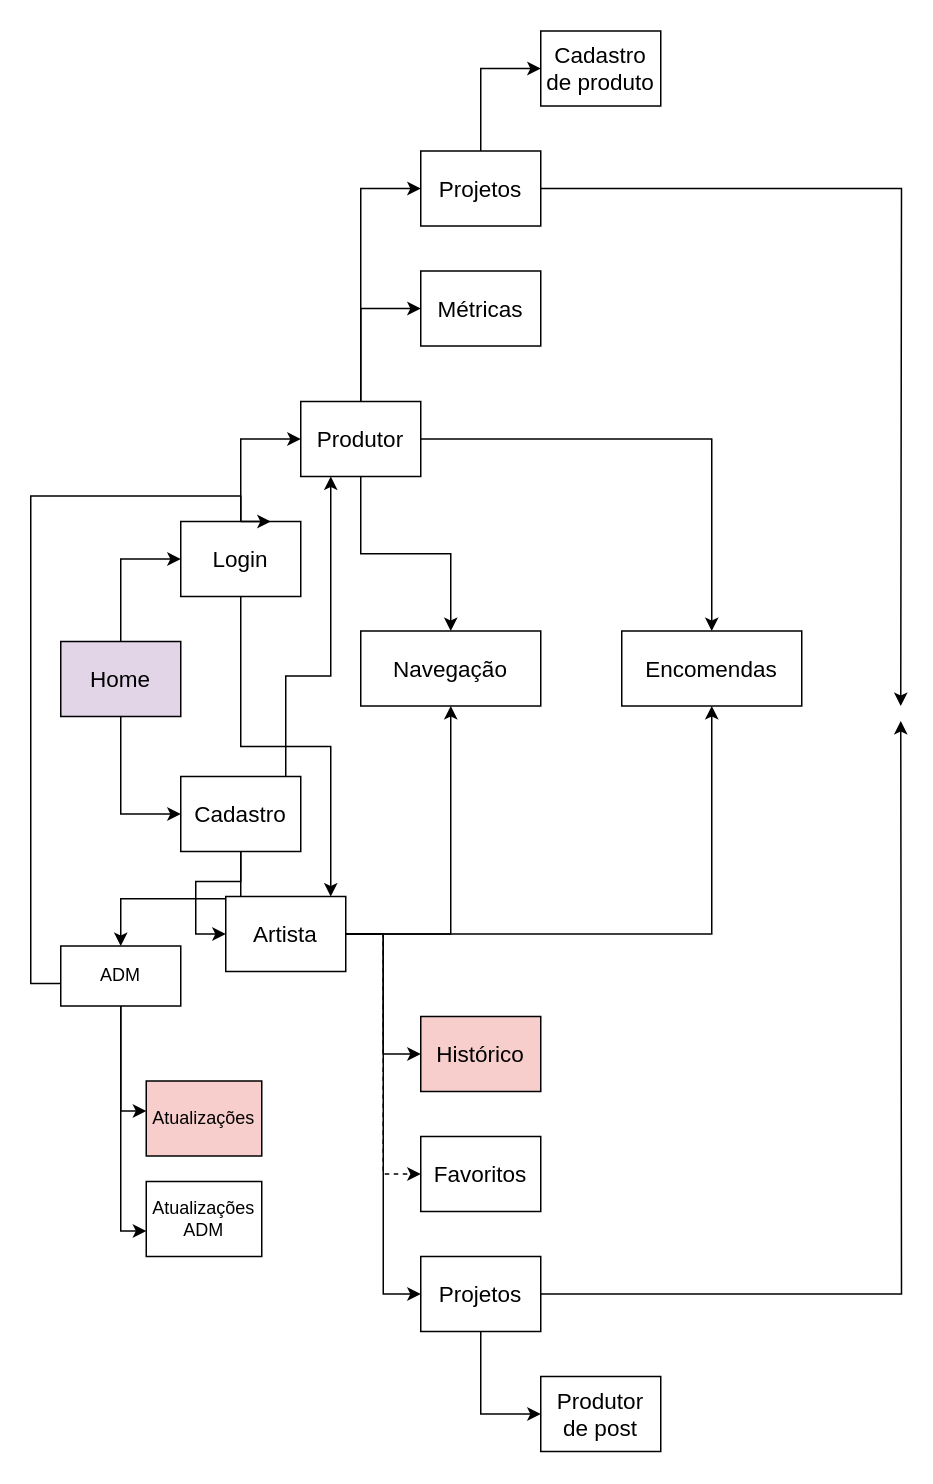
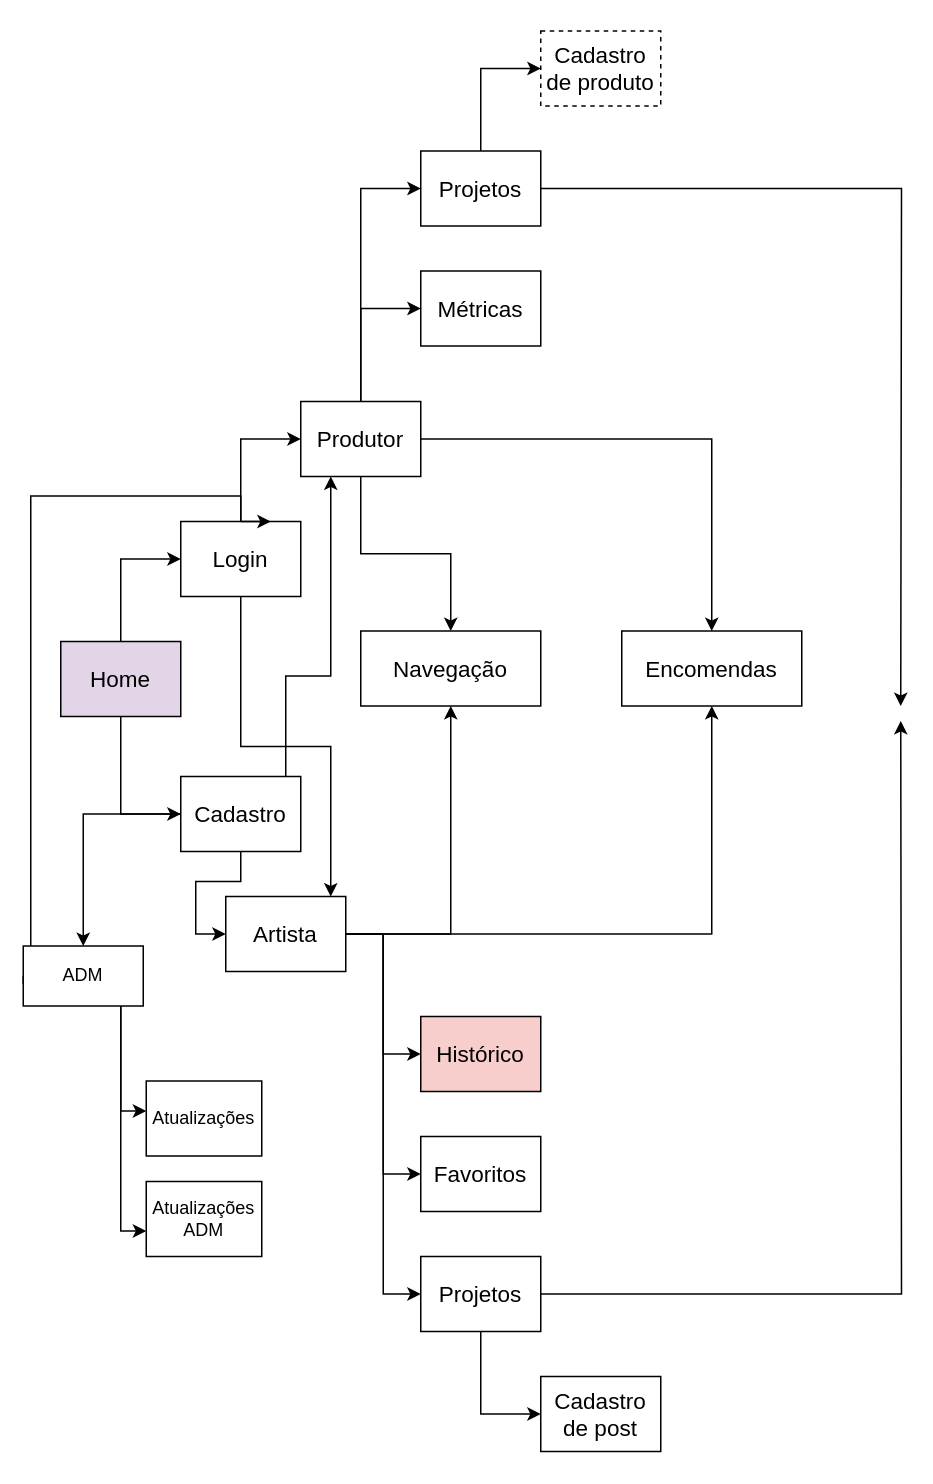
  <mxCell id="0" />
  <mxCell id="1" parent="0" />
  <mxCell id="2" style="edgeStyle=orthogonalEdgeStyle;rounded=0;orthogonalLoop=1;jettySize=auto;html=1;entryX=0;entryY=0.5;entryDx=0;entryDy=0;" parent="1" source="4" target="8" edge="1"><mxGeometry relative="1" as="geometry" /></mxCell>
  <mxCell id="3" style="edgeStyle=orthogonalEdgeStyle;rounded=0;orthogonalLoop=1;jettySize=auto;html=1;exitX=0.5;exitY=1;exitDx=0;exitDy=0;entryX=0;entryY=0.5;entryDx=0;entryDy=0;" parent="1" source="4" target="12" edge="1"><mxGeometry relative="1" as="geometry" /></mxCell>
  <mxCell id="4" value="&lt;font style=&quot;font-size: 15px;&quot;&gt;Home&lt;/font&gt;" style="rounded=0;whiteSpace=wrap;html=1;fillColor=#e1d5e7;" parent="1" vertex="1"><mxGeometry x="40" y="427" width="80" height="50" as="geometry" /></mxCell>
  <mxCell id="5" style="edgeStyle=orthogonalEdgeStyle;rounded=0;orthogonalLoop=1;jettySize=auto;html=1;exitX=0.5;exitY=0;exitDx=0;exitDy=0;entryX=0;entryY=0.5;entryDx=0;entryDy=0;" parent="1" source="8" target="18" edge="1"><mxGeometry relative="1" as="geometry" /></mxCell>
  <mxCell id="6" style="edgeStyle=orthogonalEdgeStyle;rounded=0;orthogonalLoop=1;jettySize=auto;html=1;" edge="1" parent="1" source="8" target="24"><mxGeometry relative="1" as="geometry"><Array as="points"><mxPoint x="160" y="497" /><mxPoint x="220" y="497" /></Array></mxGeometry></mxCell>
  <mxCell id="7" style="edgeStyle=orthogonalEdgeStyle;rounded=0;orthogonalLoop=1;jettySize=auto;html=1;entryX=0;entryY=0.5;entryDx=0;entryDy=0;endArrow=none;" edge="1" parent="1" source="8" target="40"><mxGeometry relative="1" as="geometry"><Array as="points"><mxPoint x="160" y="330" /><mxPoint x="20" y="330" /><mxPoint x="20" y="655" /></Array></mxGeometry></mxCell>
  <mxCell id="8" value="&lt;span style=&quot;font-size: 15px;&quot;&gt;Login&lt;/span&gt;" style="rounded=0;whiteSpace=wrap;html=1;" parent="1" vertex="1"><mxGeometry x="120" y="347" width="80" height="50" as="geometry" /></mxCell>
  <mxCell id="9" style="edgeStyle=orthogonalEdgeStyle;rounded=0;orthogonalLoop=1;jettySize=auto;html=1;entryX=0;entryY=0.5;entryDx=0;entryDy=0;" parent="1" source="12" target="24" edge="1"><mxGeometry relative="1" as="geometry" /></mxCell>
  <mxCell id="10" style="edgeStyle=orthogonalEdgeStyle;rounded=0;orthogonalLoop=1;jettySize=auto;html=1;" edge="1" parent="1" source="12" target="18"><mxGeometry relative="1" as="geometry"><Array as="points"><mxPoint x="190" y="450" /><mxPoint x="220" y="450" /></Array></mxGeometry></mxCell>
  <mxCell id="11" style="edgeStyle=orthogonalEdgeStyle;rounded=0;orthogonalLoop=1;jettySize=auto;html=1;" edge="1" parent="1" source="12" target="40"><mxGeometry relative="1" as="geometry" /></mxCell>
  <mxCell id="12" value="&lt;span style=&quot;font-size: 15px;&quot;&gt;Cadastro&lt;/span&gt;" style="rounded=0;whiteSpace=wrap;html=1;" parent="1" vertex="1"><mxGeometry x="120" y="517" width="80" height="50" as="geometry" /></mxCell>
  <mxCell id="13" style="edgeStyle=orthogonalEdgeStyle;rounded=0;orthogonalLoop=1;jettySize=auto;html=1;exitX=0.5;exitY=0;exitDx=0;exitDy=0;entryX=0.75;entryY=0;entryDx=0;entryDy=0;" parent="1" source="8" target="8" edge="1"><mxGeometry relative="1" as="geometry"><Array as="points"><mxPoint x="180" y="347" /></Array></mxGeometry></mxCell>
  <mxCell id="14" style="edgeStyle=orthogonalEdgeStyle;rounded=0;orthogonalLoop=1;jettySize=auto;html=1;exitX=0.5;exitY=0;exitDx=0;exitDy=0;entryX=0;entryY=0.5;entryDx=0;entryDy=0;" parent="1" source="18" target="28" edge="1"><mxGeometry relative="1" as="geometry" /></mxCell>
  <mxCell id="15" style="edgeStyle=orthogonalEdgeStyle;rounded=0;orthogonalLoop=1;jettySize=auto;html=1;entryX=0;entryY=0.5;entryDx=0;entryDy=0;" parent="1" source="18" target="27" edge="1"><mxGeometry relative="1" as="geometry" /></mxCell>
  <mxCell id="16" style="edgeStyle=orthogonalEdgeStyle;rounded=0;orthogonalLoop=1;jettySize=auto;html=1;" parent="1" source="18" target="29" edge="1"><mxGeometry relative="1" as="geometry" /></mxCell>
  <mxCell id="17" style="edgeStyle=orthogonalEdgeStyle;rounded=0;orthogonalLoop=1;jettySize=auto;html=1;entryX=0.5;entryY=0;entryDx=0;entryDy=0;" parent="1" source="18" target="37" edge="1"><mxGeometry relative="1" as="geometry" /></mxCell>
  <mxCell id="18" value="&lt;span style=&quot;font-size: 15px;&quot;&gt;Produtor&lt;/span&gt;" style="rounded=0;whiteSpace=wrap;html=1;" parent="1" vertex="1"><mxGeometry x="200" y="267" width="80" height="50" as="geometry" /></mxCell>
  <mxCell id="19" style="edgeStyle=orthogonalEdgeStyle;rounded=0;orthogonalLoop=1;jettySize=auto;html=1;entryX=0;entryY=0.5;entryDx=0;entryDy=0;" parent="1" source="24" target="31" edge="1"><mxGeometry relative="1" as="geometry" /></mxCell>
  <mxCell id="20" style="edgeStyle=orthogonalEdgeStyle;rounded=0;orthogonalLoop=1;jettySize=auto;html=1;entryX=0;entryY=0.5;entryDx=0;entryDy=0;" parent="1" source="24" target="34" edge="1"><mxGeometry relative="1" as="geometry" /></mxCell>
- <mxCell id="21" style="edgeStyle=orthogonalEdgeStyle;rounded=0;orthogonalLoop=1;jettySize=auto;html=1;entryX=0;entryY=0.5;entryDx=0;entryDy=0;dashed=1;" parent="1" source="24" target="35" edge="1"><mxGeometry relative="1" as="geometry" /></mxCell>
+ <mxCell id="21" style="edgeStyle=orthogonalEdgeStyle;rounded=0;orthogonalLoop=1;jettySize=auto;html=1;entryX=0;entryY=0.5;entryDx=0;entryDy=0;" parent="1" source="24" target="35" edge="1"><mxGeometry relative="1" as="geometry" /></mxCell>
  <mxCell id="22" style="edgeStyle=orthogonalEdgeStyle;rounded=0;orthogonalLoop=1;jettySize=auto;html=1;entryX=0.5;entryY=1;entryDx=0;entryDy=0;" parent="1" source="24" target="29" edge="1"><mxGeometry relative="1" as="geometry" /></mxCell>
  <mxCell id="23" style="edgeStyle=orthogonalEdgeStyle;rounded=0;orthogonalLoop=1;jettySize=auto;html=1;" parent="1" source="24" target="37" edge="1"><mxGeometry relative="1" as="geometry" /></mxCell>
  <mxCell id="24" value="&lt;span style=&quot;font-size: 15px;&quot;&gt;Artista&lt;/span&gt;" style="rounded=0;whiteSpace=wrap;html=1;" parent="1" vertex="1"><mxGeometry x="150" y="597" width="80" height="50" as="geometry" /></mxCell>
  <mxCell id="25" style="edgeStyle=orthogonalEdgeStyle;rounded=0;orthogonalLoop=1;jettySize=auto;html=1;entryX=0;entryY=0.5;entryDx=0;entryDy=0;" parent="1" source="27" target="30" edge="1"><mxGeometry relative="1" as="geometry" /></mxCell>
  <mxCell id="26" style="edgeStyle=orthogonalEdgeStyle;rounded=0;orthogonalLoop=1;jettySize=auto;html=1;" parent="1" source="27" edge="1"><mxGeometry relative="1" as="geometry"><mxPoint x="600" y="470" as="targetPoint" /></mxGeometry></mxCell>
  <mxCell id="27" value="&lt;span style=&quot;font-size: 15px;&quot;&gt;Projetos&lt;br&gt;&lt;/span&gt;" style="rounded=0;whiteSpace=wrap;html=1;" parent="1" vertex="1"><mxGeometry x="280" y="100" width="80" height="50" as="geometry" /></mxCell>
  <mxCell id="28" value="&lt;span style=&quot;font-size: 15px;&quot;&gt;Métricas&lt;br&gt;&lt;/span&gt;" style="rounded=0;whiteSpace=wrap;html=1;" parent="1" vertex="1"><mxGeometry x="280" y="180" width="80" height="50" as="geometry" /></mxCell>
  <mxCell id="29" value="&lt;span style=&quot;font-size: 15px;&quot;&gt;Encomendas&lt;/span&gt;" style="rounded=0;whiteSpace=wrap;html=1;" parent="1" vertex="1"><mxGeometry x="414" y="420" width="120" height="50" as="geometry" /></mxCell>
- <mxCell id="30" value="&lt;span style=&quot;font-size: 15px;&quot;&gt;Cadastro de produto&lt;br&gt;&lt;/span&gt;" style="rounded=0;whiteSpace=wrap;html=1;" parent="1" vertex="1"><mxGeometry x="360" y="20" width="80" height="50" as="geometry" /></mxCell>
+ <mxCell id="30" value="&lt;span style=&quot;font-size: 15px;&quot;&gt;Cadastro de produto&lt;br&gt;&lt;/span&gt;" style="rounded=0;whiteSpace=wrap;html=1;dashed=1;" parent="1" vertex="1"><mxGeometry x="360" y="20" width="80" height="50" as="geometry" /></mxCell>
  <mxCell id="31" value="&lt;span style=&quot;font-size: 15px;&quot;&gt;Histórico&lt;/span&gt;" style="rounded=0;whiteSpace=wrap;html=1;fillColor=#f8cecc;" parent="1" vertex="1"><mxGeometry x="280" y="677" width="80" height="50" as="geometry" /></mxCell>
  <mxCell id="32" style="edgeStyle=orthogonalEdgeStyle;rounded=0;orthogonalLoop=1;jettySize=auto;html=1;entryX=0;entryY=0.5;entryDx=0;entryDy=0;" parent="1" source="34" target="36" edge="1"><mxGeometry relative="1" as="geometry" /></mxCell>
  <mxCell id="33" style="edgeStyle=orthogonalEdgeStyle;rounded=0;orthogonalLoop=1;jettySize=auto;html=1;" parent="1" source="34" edge="1"><mxGeometry relative="1" as="geometry"><mxPoint x="600" y="480" as="targetPoint" /></mxGeometry></mxCell>
  <mxCell id="34" value="&lt;span style=&quot;font-size: 15px;&quot;&gt;Projetos&lt;/span&gt;" style="rounded=0;whiteSpace=wrap;html=1;" parent="1" vertex="1"><mxGeometry x="280" y="837" width="80" height="50" as="geometry" /></mxCell>
  <mxCell id="35" value="&lt;span style=&quot;font-size: 15px;&quot;&gt;Favoritos&lt;/span&gt;" style="rounded=0;whiteSpace=wrap;html=1;" parent="1" vertex="1"><mxGeometry x="280" y="757" width="80" height="50" as="geometry" /></mxCell>
- <mxCell id="36" value="&lt;span style=&quot;font-size: 15px;&quot;&gt;Produtor de post&lt;br&gt;&lt;/span&gt;" style="rounded=0;whiteSpace=wrap;html=1;" parent="1" vertex="1"><mxGeometry x="360" y="917" width="80" height="50" as="geometry" /></mxCell>
+ <mxCell id="36" value="&lt;span style=&quot;font-size: 15px;&quot;&gt;Cadastro de post&lt;br&gt;&lt;/span&gt;" style="rounded=0;whiteSpace=wrap;html=1;" parent="1" vertex="1"><mxGeometry x="360" y="917" width="80" height="50" as="geometry" /></mxCell>
  <mxCell id="37" value="&lt;span style=&quot;font-size: 15px;&quot;&gt;Navegação&lt;/span&gt;" style="rounded=0;whiteSpace=wrap;html=1;" parent="1" vertex="1"><mxGeometry x="240" y="420" width="120" height="50" as="geometry" /></mxCell>
  <mxCell id="38" style="edgeStyle=orthogonalEdgeStyle;rounded=0;orthogonalLoop=1;jettySize=auto;html=1;" edge="1" parent="1" source="40" target="41"><mxGeometry relative="1" as="geometry"><Array as="points"><mxPoint x="80" y="740" /></Array></mxGeometry></mxCell>
  <mxCell id="39" style="edgeStyle=orthogonalEdgeStyle;rounded=0;orthogonalLoop=1;jettySize=auto;html=1;" edge="1" parent="1" source="40" target="42"><mxGeometry relative="1" as="geometry"><Array as="points"><mxPoint x="80" y="820" /></Array></mxGeometry></mxCell>
- <mxCell id="40" value="&lt;div&gt;ADM&lt;/div&gt;" style="rounded=0;whiteSpace=wrap;html=1;" vertex="1" parent="1"><mxGeometry x="40" y="630" width="80" height="40" as="geometry" /></mxCell>
- <mxCell id="41" value="Atualizações" style="rounded=0;whiteSpace=wrap;html=1;fillColor=#f8cecc;" vertex="1" parent="1"><mxGeometry x="97" y="720" width="77" height="50" as="geometry" /></mxCell>
+ <mxCell id="40" value="&lt;div&gt;ADM&lt;/div&gt;" style="rounded=0;whiteSpace=wrap;html=1;" vertex="1" parent="1"><mxGeometry x="15" y="630" width="80" height="40" as="geometry" /></mxCell>
+ <mxCell id="41" value="Atualizações" style="rounded=0;whiteSpace=wrap;html=1;" vertex="1" parent="1"><mxGeometry x="97" y="720" width="77" height="50" as="geometry" /></mxCell>
  <mxCell id="42" value="Atualizações ADM" style="rounded=0;whiteSpace=wrap;html=1;" vertex="1" parent="1"><mxGeometry x="97" y="787" width="77" height="50" as="geometry" /></mxCell>
